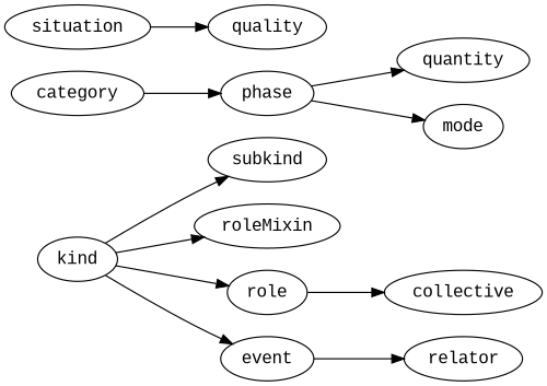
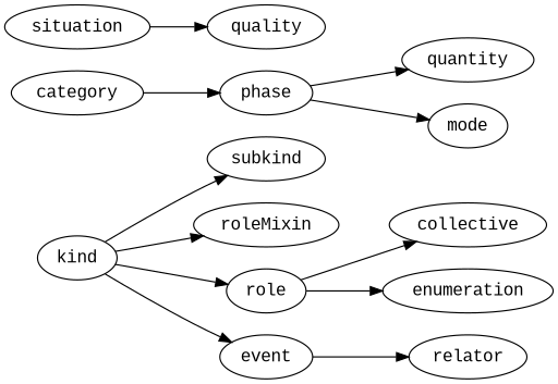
  strict digraph {
    fontname="Liberation Mono"
    rankdir=LR
    node [fontname="Liberation Mono"]
    edge [fontname="Liberation Mono"]
    kind
    subkind
    roleMixin
    role
    event
    collective
+   enumeration
    relator
    category
    phase
    quantity
    mode
    situation
    quality
    kind -> subkind
    kind -> roleMixin
    kind -> role
    kind -> event
    role -> collective
+   role -> enumeration
    event -> relator
    category -> phase
    phase -> quantity
    phase -> mode
    situation -> quality
  }
